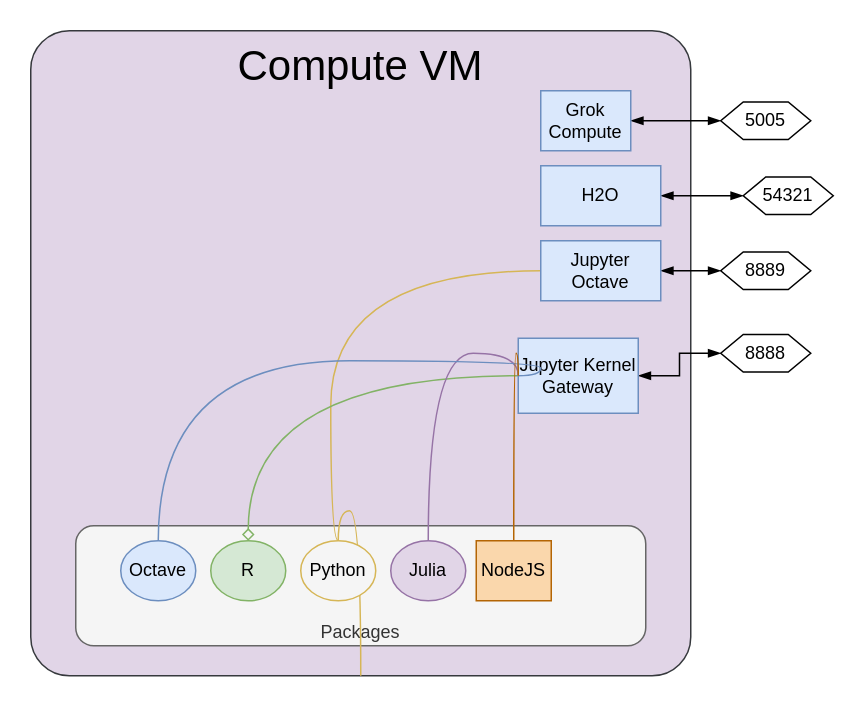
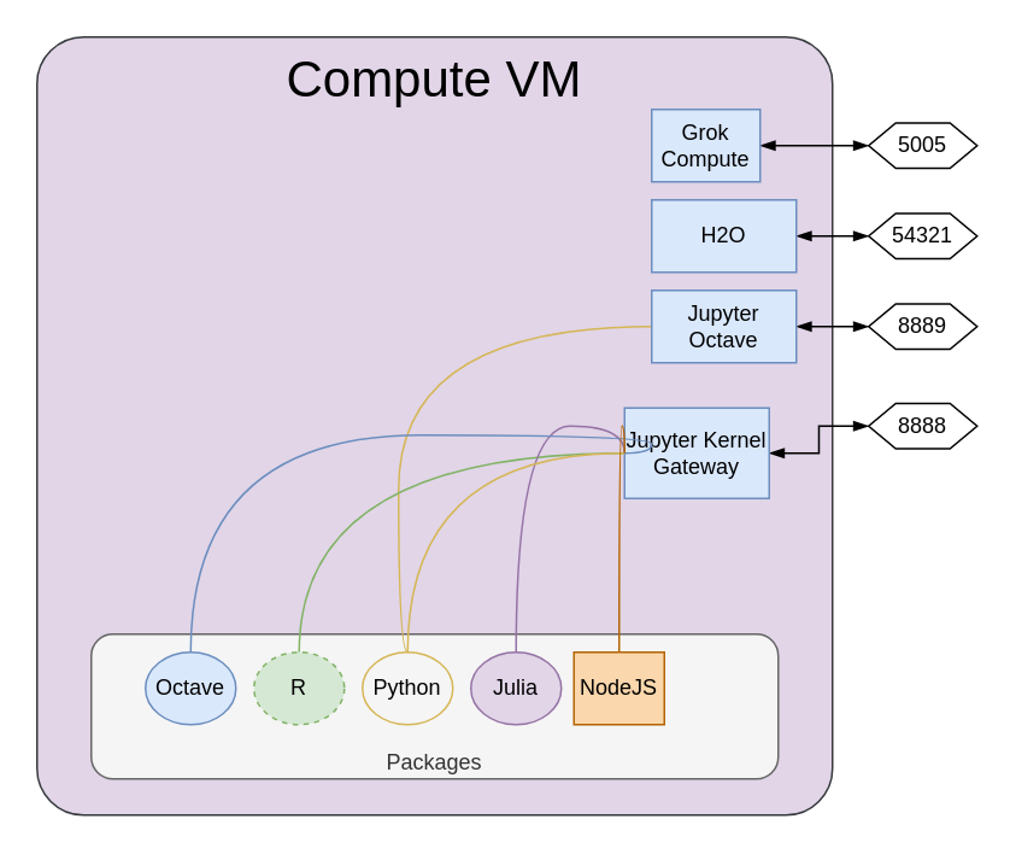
  <mxCell id="0" />
  <mxCell id="1" parent="0" />
  <mxCell id="2" value="&lt;font style=&quot;font-size: 28px&quot;&gt;Compute VM&lt;/font&gt;" style="rounded=1;whiteSpace=wrap;html=1;shadow=0;comic=0;glass=0;arcSize=6;verticalAlign=top;fillColor=#e1d5e7;strokeColor=#36393d;" vertex="1" parent="1"><mxGeometry x="20" y="20" width="440" height="430" as="geometry" /></mxCell>
  <mxCell id="3" value="Packages" style="rounded=1;whiteSpace=wrap;html=1;verticalAlign=bottom;fillColor=#f5f5f5;strokeColor=#666666;fontColor=#333333;" vertex="1" parent="1"><mxGeometry x="50" y="350" width="380" height="80" as="geometry" /></mxCell>
  <mxCell id="4" value="" style="edgeStyle=orthogonalEdgeStyle;rounded=0;orthogonalLoop=1;jettySize=auto;html=1;startArrow=blockThin;startFill=1;sourcePerimeterSpacing=0;endArrow=blockThin;endFill=1;targetPerimeterSpacing=0;" edge="1" parent="1" source="6" target="19"><mxGeometry relative="1" as="geometry" /></mxCell>
  <mxCell id="5" style="edgeStyle=orthogonalEdgeStyle;curved=1;rounded=1;comic=0;orthogonalLoop=1;jettySize=auto;html=1;exitX=0;exitY=0.5;exitDx=0;exitDy=0;shadow=0;startArrow=none;startFill=0;sourcePerimeterSpacing=0;endArrow=none;endFill=0;targetPerimeterSpacing=0;strokeWidth=1;fillColor=#fff2cc;strokeColor=#d6b656;entryX=0.5;entryY=0;entryDx=0;entryDy=0;" edge="1" parent="1" source="6" target="22"><mxGeometry relative="1" as="geometry"><Array as="points"><mxPoint x="220" y="180" /><mxPoint x="220" y="360" /></Array></mxGeometry></mxCell>
  <mxCell id="6" value="Jupyter Octave" style="rounded=0;whiteSpace=wrap;html=1;fillColor=#dae8fc;strokeColor=#6c8ebf;" vertex="1" parent="1"><mxGeometry x="360" y="160" width="80" height="40" as="geometry" /></mxCell>
  <mxCell id="7" value="" style="edgeStyle=orthogonalEdgeStyle;rounded=0;orthogonalLoop=1;jettySize=auto;html=1;startArrow=blockThin;startFill=1;sourcePerimeterSpacing=0;endArrow=blockThin;endFill=1;targetPerimeterSpacing=0;" edge="1" parent="1" source="9" target="20"><mxGeometry relative="1" as="geometry" /></mxCell>
- <mxCell id="8" style="edgeStyle=orthogonalEdgeStyle;curved=1;rounded=1;comic=0;orthogonalLoop=1;jettySize=auto;html=1;shadow=0;startArrow=none;startFill=0;sourcePerimeterSpacing=0;endArrow=diamond;endFill=0;targetPerimeterSpacing=0;strokeWidth=1;fillColor=#d5e8d4;strokeColor=#82b366;entryX=0.5;entryY=0;entryDx=0;entryDy=0;" edge="1" parent="1" source="9" target="24"><mxGeometry relative="1" as="geometry"><mxPoint x="140" y="360" as="targetPoint" /></mxGeometry></mxCell>
+ <mxCell id="8" style="edgeStyle=orthogonalEdgeStyle;curved=1;rounded=1;comic=0;orthogonalLoop=1;jettySize=auto;html=1;shadow=0;startArrow=none;startFill=0;sourcePerimeterSpacing=0;endArrow=none;endFill=0;targetPerimeterSpacing=0;strokeWidth=1;fillColor=#d5e8d4;strokeColor=#82b366;entryX=0.5;entryY=0;entryDx=0;entryDy=0;" edge="1" parent="1" source="9" target="24"><mxGeometry relative="1" as="geometry"><mxPoint x="140" y="360" as="targetPoint" /></mxGeometry></mxCell>
  <mxCell id="9" value="Jupyter Kernel Gateway" style="rounded=0;whiteSpace=wrap;html=1;fillColor=#dae8fc;strokeColor=#6c8ebf;" vertex="1" parent="1"><mxGeometry x="345" y="225" width="80" height="50" as="geometry" /></mxCell>
  <mxCell id="10" style="edgeStyle=orthogonalEdgeStyle;rounded=0;orthogonalLoop=1;jettySize=auto;html=1;exitX=1;exitY=0.5;exitDx=0;exitDy=0;entryX=0;entryY=0.5;entryDx=0;entryDy=0;endArrow=blockThin;endFill=1;targetPerimeterSpacing=0;sourcePerimeterSpacing=0;startArrow=blockThin;startFill=1;" edge="1" parent="1" source="11" target="17"><mxGeometry relative="1" as="geometry" /></mxCell>
  <mxCell id="11" value="Grok Compute" style="rounded=0;whiteSpace=wrap;html=1;fillColor=#dae8fc;strokeColor=#6c8ebf;" vertex="1" parent="1"><mxGeometry x="360" y="60" width="60" height="40" as="geometry" /></mxCell>
  <mxCell id="12" value="" style="edgeStyle=orthogonalEdgeStyle;rounded=0;orthogonalLoop=1;jettySize=auto;html=1;startArrow=blockThin;startFill=1;sourcePerimeterSpacing=0;endArrow=blockThin;endFill=1;targetPerimeterSpacing=0;" edge="1" parent="1"><mxGeometry relative="1" as="geometry"><mxPoint x="440" y="180" as="sourcePoint" /></mxGeometry></mxCell>
  <mxCell id="13" value="" style="edgeStyle=orthogonalEdgeStyle;rounded=0;orthogonalLoop=1;jettySize=auto;html=1;startArrow=blockThin;startFill=1;sourcePerimeterSpacing=0;endArrow=blockThin;endFill=1;targetPerimeterSpacing=0;" edge="1" parent="1" source="14" target="18"><mxGeometry relative="1" as="geometry" /></mxCell>
  <mxCell id="14" value="H2O" style="rounded=0;whiteSpace=wrap;html=1;fillColor=#dae8fc;strokeColor=#6c8ebf;" vertex="1" parent="1"><mxGeometry x="360" y="110" width="80" height="40" as="geometry" /></mxCell>
  <mxCell id="15" style="edgeStyle=orthogonalEdgeStyle;curved=1;rounded=1;comic=0;orthogonalLoop=1;jettySize=auto;html=1;entryX=0;entryY=0.5;entryDx=0;entryDy=0;shadow=0;startArrow=none;startFill=0;sourcePerimeterSpacing=0;endArrow=none;endFill=0;targetPerimeterSpacing=0;strokeWidth=1;fillColor=#e1d5e7;strokeColor=#9673a6;" edge="1" parent="1" source="16" target="9"><mxGeometry relative="1" as="geometry"><Array as="points"><mxPoint x="285" y="235" /></Array></mxGeometry></mxCell>
  <mxCell id="16" value="Julia" style="ellipse;whiteSpace=wrap;html=1;fillColor=#e1d5e7;strokeColor=#9673a6;" vertex="1" parent="1"><mxGeometry x="260" y="360" width="50" height="40" as="geometry" /></mxCell>
  <mxCell id="17" value="5005" style="shape=hexagon;perimeter=hexagonPerimeter2;whiteSpace=wrap;html=1;" vertex="1" parent="1"><mxGeometry x="480" y="67.5" width="60" height="25" as="geometry" /></mxCell>
- <mxCell id="18" value="54321" style="shape=hexagon;perimeter=hexagonPerimeter2;whiteSpace=wrap;html=1;" vertex="1" parent="1"><mxGeometry x="495" y="117.5" width="60" height="25" as="geometry" /></mxCell>
+ <mxCell id="18" value="54321" style="shape=hexagon;perimeter=hexagonPerimeter2;whiteSpace=wrap;html=1;" vertex="1" parent="1"><mxGeometry x="480" y="117.5" width="60" height="25" as="geometry" /></mxCell>
  <mxCell id="19" value="8889" style="shape=hexagon;perimeter=hexagonPerimeter2;whiteSpace=wrap;html=1;" vertex="1" parent="1"><mxGeometry x="480" y="167.5" width="60" height="25" as="geometry" /></mxCell>
  <mxCell id="20" value="8888" style="shape=hexagon;perimeter=hexagonPerimeter2;whiteSpace=wrap;html=1;" vertex="1" parent="1"><mxGeometry x="480" y="222.5" width="60" height="25" as="geometry" /></mxCell>
- <mxCell id="21" style="edgeStyle=orthogonalEdgeStyle;curved=1;rounded=1;comic=0;orthogonalLoop=1;jettySize=auto;html=1;exitX=0.5;exitY=0;exitDx=0;exitDy=0;shadow=0;startArrow=none;startFill=0;sourcePerimeterSpacing=0;endArrow=none;endFill=0;targetPerimeterSpacing=0;strokeWidth=1;fillColor=#fff2cc;strokeColor=#d6b656;" edge="1" parent="1" source="22" target="2"><mxGeometry relative="1" as="geometry" /></mxCell>
+ <mxCell id="21" style="edgeStyle=orthogonalEdgeStyle;curved=1;rounded=1;comic=0;orthogonalLoop=1;jettySize=auto;html=1;exitX=0.5;exitY=0;exitDx=0;exitDy=0;entryX=0;entryY=0.5;entryDx=0;entryDy=0;shadow=0;startArrow=none;startFill=0;sourcePerimeterSpacing=0;endArrow=none;endFill=0;targetPerimeterSpacing=0;strokeWidth=1;fillColor=#fff2cc;strokeColor=#d6b656;" edge="1" parent="1" source="22" target="9"><mxGeometry relative="1" as="geometry" /></mxCell>
  <mxCell id="22" value="Python" style="ellipse;whiteSpace=wrap;html=1;fillColor=#f5f5f5;strokeColor=#d6b656;" vertex="1" parent="1"><mxGeometry x="200" y="360" width="50" height="40" as="geometry" /></mxCell>
  <mxCell id="23" style="edgeStyle=orthogonalEdgeStyle;rounded=1;orthogonalLoop=1;jettySize=auto;html=1;entryX=0;entryY=0.5;entryDx=0;entryDy=0;startArrow=none;startFill=0;endArrow=none;endFill=0;targetPerimeterSpacing=0;curved=1;comic=0;shadow=0;fillColor=#d5e8d4;strokeColor=#6C8EBF;" edge="1" parent="1" source="27" target="9"><mxGeometry relative="1" as="geometry"><Array as="points"><mxPoint x="105" y="240" /><mxPoint x="360" y="240" /></Array><mxPoint x="360" y="180" as="targetPoint" /></mxGeometry></mxCell>
- <mxCell id="24" value="R" style="ellipse;whiteSpace=wrap;html=1;fillColor=#d5e8d4;strokeColor=#82b366;" vertex="1" parent="1"><mxGeometry x="140" y="360" width="50" height="40" as="geometry" /></mxCell>
+ <mxCell id="24" value="R" style="ellipse;whiteSpace=wrap;html=1;fillColor=#d5e8d4;strokeColor=#82b366;dashed=1;" vertex="1" parent="1"><mxGeometry x="140" y="360" width="50" height="40" as="geometry" /></mxCell>
  <mxCell id="25" style="edgeStyle=orthogonalEdgeStyle;curved=1;rounded=0;orthogonalLoop=1;jettySize=auto;html=1;entryX=0;entryY=0.5;entryDx=0;entryDy=0;endArrow=none;endFill=0;fillColor=#fad7ac;strokeColor=#b46504;exitX=0.5;exitY=0;exitDx=0;exitDy=0;" edge="1" parent="1" source="26" target="9"><mxGeometry relative="1" as="geometry"><Array as="points"><mxPoint x="342" y="235" /></Array></mxGeometry></mxCell>
  <mxCell id="26" value="NodeJS" style="whiteSpace=wrap;html=1;fillColor=#fad7ac;strokeColor=#b46504;rounded=0;" vertex="1" parent="1"><mxGeometry x="317" y="360" width="50" height="40" as="geometry" /></mxCell>
  <mxCell id="27" value="Octave" style="ellipse;whiteSpace=wrap;html=1;fillColor=#dae8fc;strokeColor=#6c8ebf;" vertex="1" parent="1"><mxGeometry x="80" y="360" width="50" height="40" as="geometry" /></mxCell>
